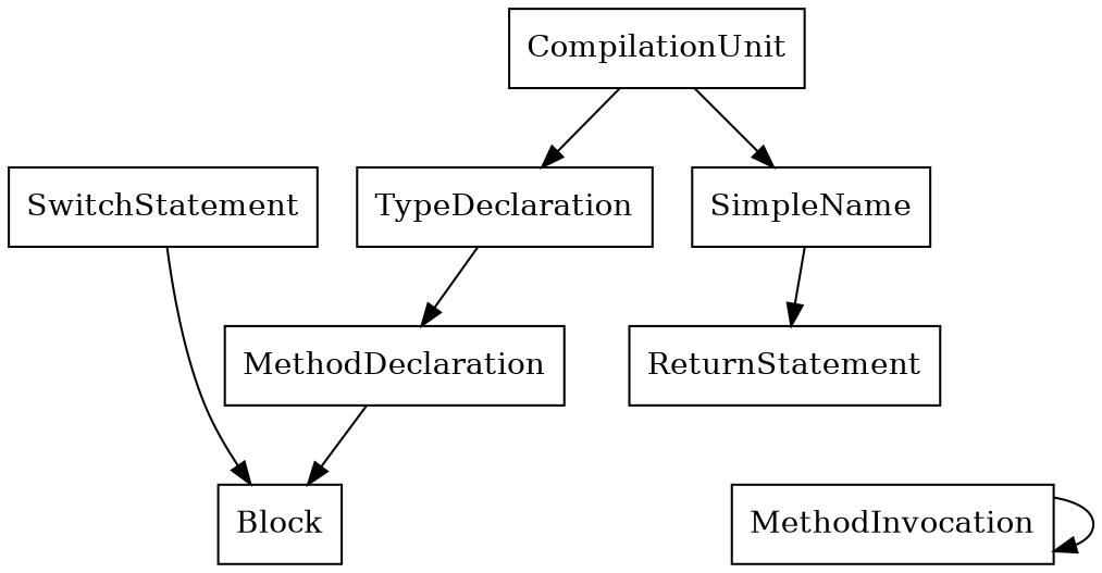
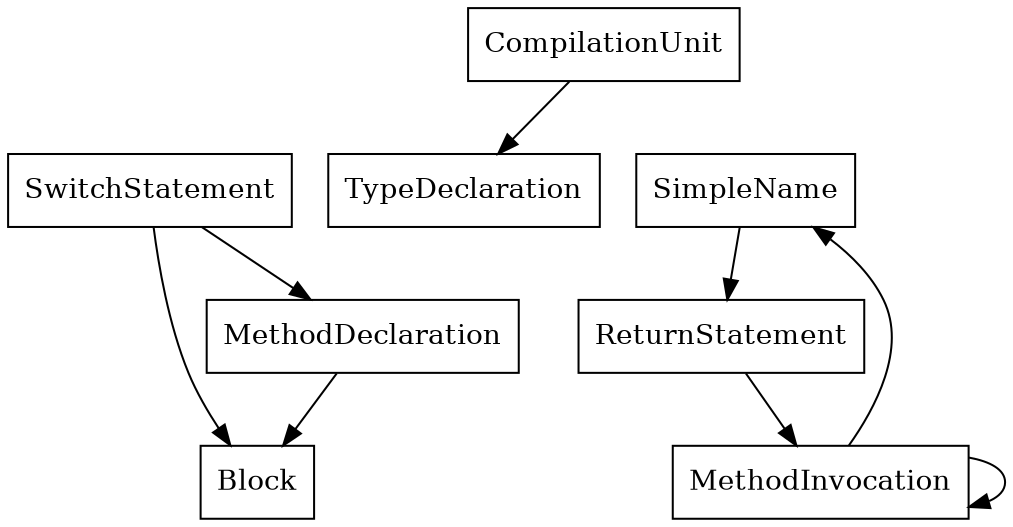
  digraph {
    fontcolor=white
    node [shape=box]
    n1 [label=Block]
    n2 [label=SwitchStatement]
    n3 [label=SimpleName]
    n4 [label=ReturnStatement]
    n5 [label=MethodDeclaration]
    n6 [label=TypeDeclaration]
    n7 [label=MethodInvocation]
    n8 [label=CompilationUnit]
    n2 -> n1
    n3 -> n4
+   n4 -> n7
    n5 -> n1
-   n6 -> n5
-   n8 -> n3
+   n2 -> n5
+   n7 -> n3
    n7 -> n7
    n8 -> n6
  }
